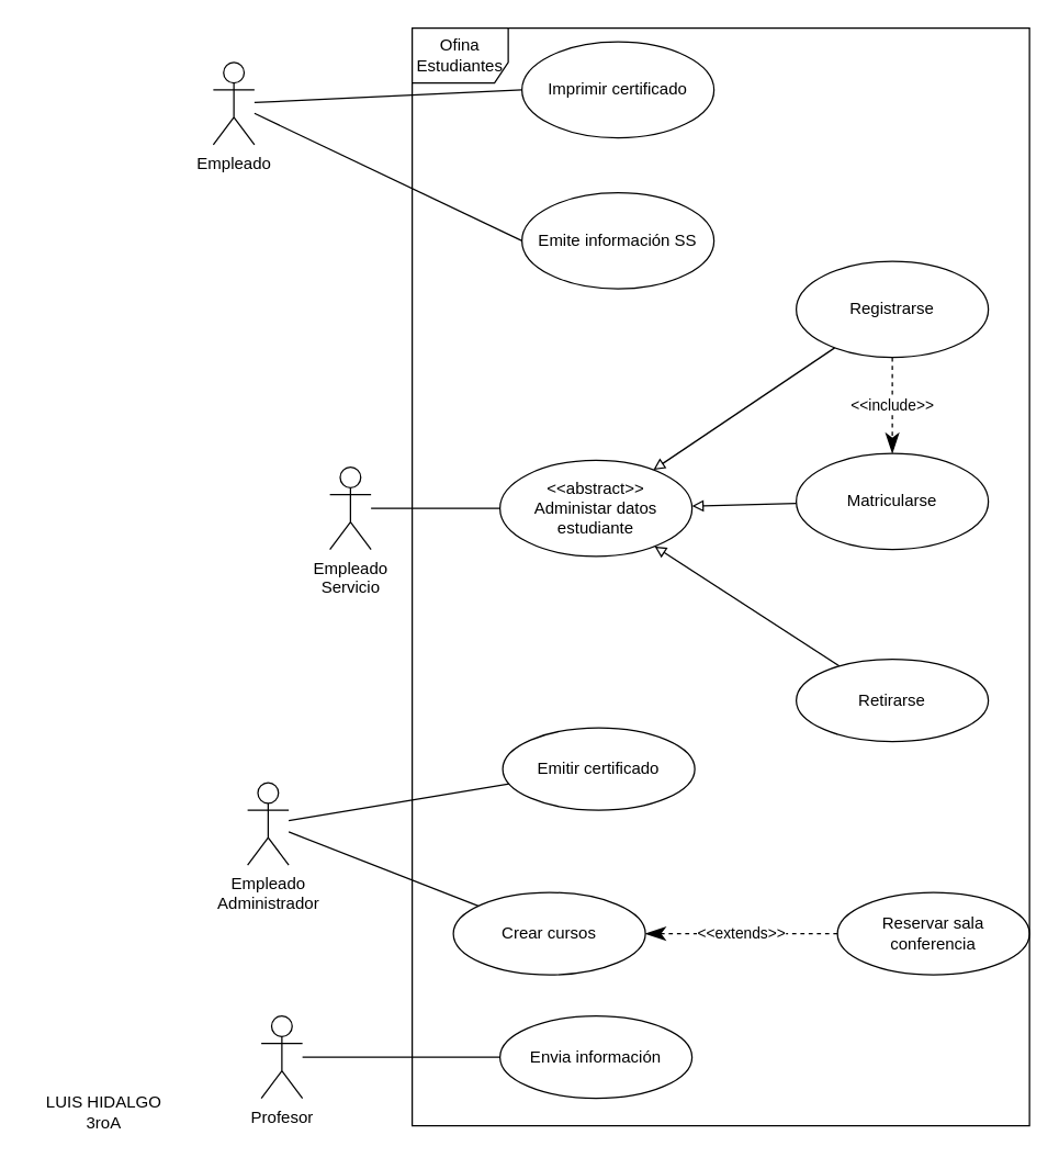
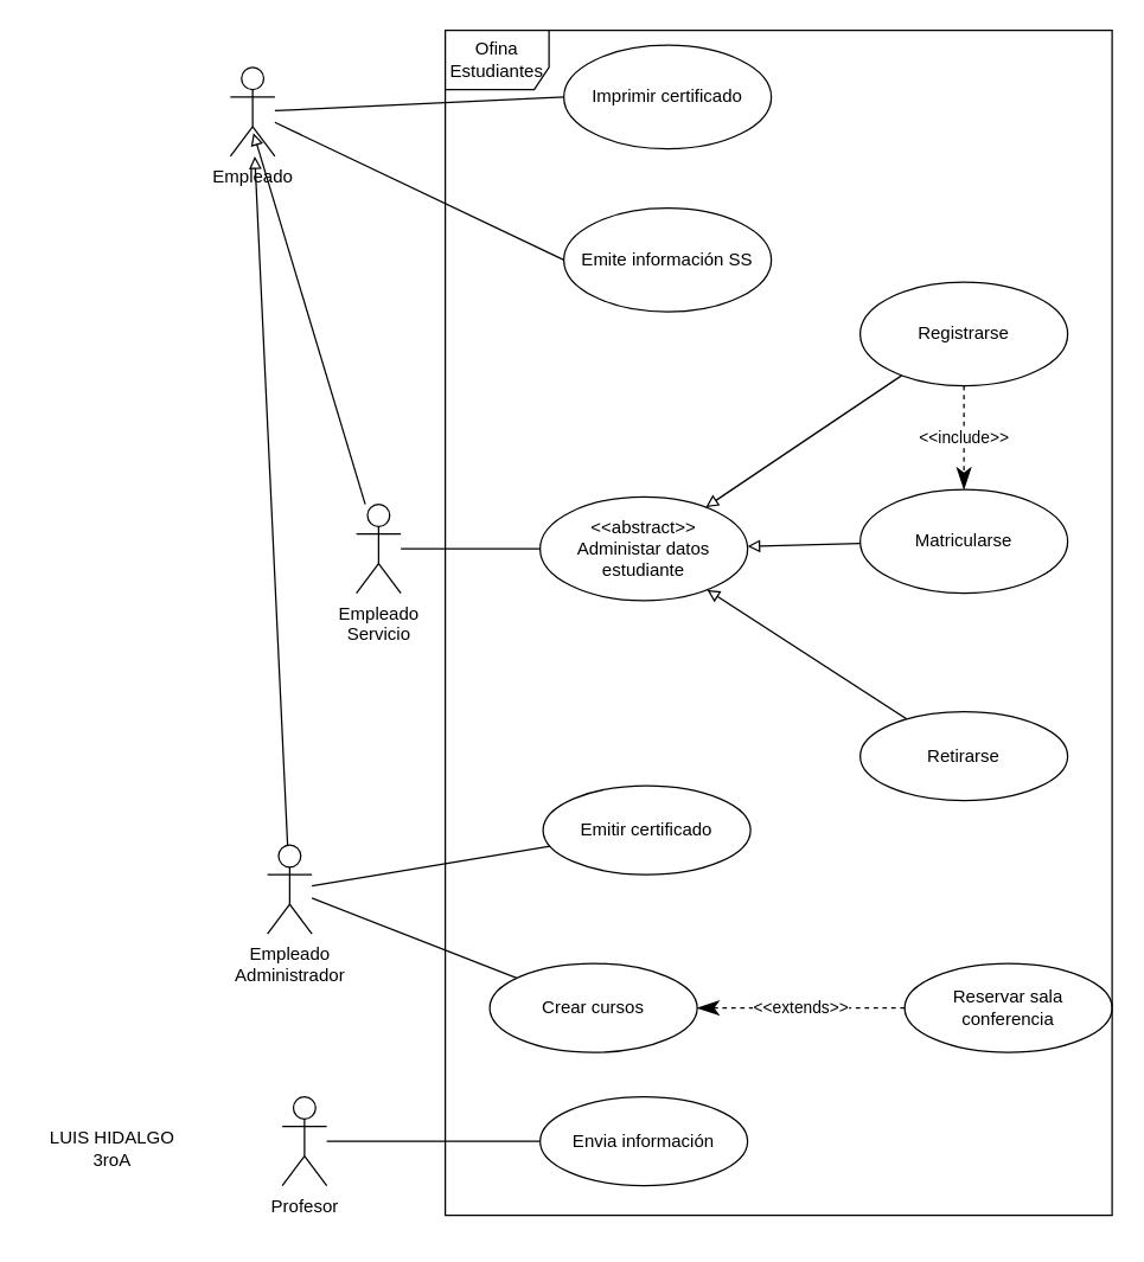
  <mxCell id="0" />
  <mxCell id="1" parent="0" />
+ <mxCell id="2" value="" style="edgeStyle=none;rounded=0;orthogonalLoop=1;jettySize=auto;html=1;endArrow=none;endFill=0;startArrow=block;startFill=0;" edge="1" parent="1" source="5" target="18"><mxGeometry relative="1" as="geometry" /></mxCell>
  <mxCell id="3" style="edgeStyle=none;rounded=0;orthogonalLoop=1;jettySize=auto;html=1;entryX=0;entryY=0.5;entryDx=0;entryDy=0;endArrow=none;endFill=0;" edge="1" parent="1" source="5" target="6"><mxGeometry relative="1" as="geometry" /></mxCell>
  <mxCell id="4" style="edgeStyle=none;rounded=0;orthogonalLoop=1;jettySize=auto;html=1;entryX=0;entryY=0.5;entryDx=0;entryDy=0;endArrow=none;endFill=0;" edge="1" parent="1" source="5" target="7"><mxGeometry relative="1" as="geometry" /></mxCell>
  <mxCell id="5" value="Empleado" style="shape=umlActor;verticalLabelPosition=bottom;verticalAlign=top;html=1;" vertex="1" parent="1"><mxGeometry x="155" y="45" width="30" height="60" as="geometry" /></mxCell>
  <mxCell id="6" value="Imprimir certificado" style="ellipse;whiteSpace=wrap;html=1;" vertex="1" parent="1"><mxGeometry x="380" y="30" width="140" height="70" as="geometry" /></mxCell>
  <mxCell id="7" value="Emite información SS" style="ellipse;whiteSpace=wrap;html=1;" vertex="1" parent="1"><mxGeometry x="380" y="140" width="140" height="70" as="geometry" /></mxCell>
  <mxCell id="8" style="rounded=0;orthogonalLoop=1;jettySize=auto;html=1;endArrow=block;endFill=0;" edge="1" parent="1" source="9" target="10"><mxGeometry relative="1" as="geometry" /></mxCell>
  <mxCell id="9" value="Registrarse" style="ellipse;whiteSpace=wrap;html=1;" vertex="1" parent="1"><mxGeometry x="580" y="190" width="140" height="70" as="geometry" /></mxCell>
  <mxCell id="10" value="&amp;lt;&amp;lt;abstract&amp;gt;&amp;gt;&lt;br&gt;Administar datos estudiante" style="ellipse;whiteSpace=wrap;html=1;" vertex="1" parent="1"><mxGeometry x="364" y="335" width="140" height="70" as="geometry" /></mxCell>
  <mxCell id="11" style="edgeStyle=none;rounded=0;orthogonalLoop=1;jettySize=auto;html=1;endArrow=block;endFill=0;" edge="1" parent="1" source="12" target="10"><mxGeometry relative="1" as="geometry" /></mxCell>
  <mxCell id="12" value="Matricularse" style="ellipse;whiteSpace=wrap;html=1;" vertex="1" parent="1"><mxGeometry x="580" y="330" width="140" height="70" as="geometry" /></mxCell>
  <mxCell id="13" style="edgeStyle=none;rounded=0;orthogonalLoop=1;jettySize=auto;html=1;endArrow=block;endFill=0;" edge="1" parent="1" source="14" target="10"><mxGeometry relative="1" as="geometry" /></mxCell>
  <mxCell id="14" value="Retirarse" style="ellipse;whiteSpace=wrap;html=1;" vertex="1" parent="1"><mxGeometry x="580" y="480" width="140" height="60" as="geometry" /></mxCell>
  <mxCell id="15" value="&amp;lt;&amp;lt;include&amp;gt;&amp;gt;" style="endArrow=classicThin;endSize=12;dashed=1;html=1;rounded=0;endFill=1;" edge="1" parent="1" source="9" target="12"><mxGeometry width="160" relative="1" as="geometry"><mxPoint x="340" y="350" as="sourcePoint" /><mxPoint x="500" y="350" as="targetPoint" /></mxGeometry></mxCell>
  <mxCell id="16" style="edgeStyle=none;rounded=0;orthogonalLoop=1;jettySize=auto;html=1;startArrow=none;startFill=0;endArrow=none;endFill=0;" edge="1" parent="1" source="18" target="23"><mxGeometry relative="1" as="geometry" /></mxCell>
  <mxCell id="17" style="edgeStyle=none;rounded=0;orthogonalLoop=1;jettySize=auto;html=1;startArrow=none;startFill=0;endArrow=none;endFill=0;" edge="1" parent="1" source="18" target="22"><mxGeometry relative="1" as="geometry" /></mxCell>
  <mxCell id="18" value="Empleado &lt;br&gt;Administrador" style="shape=umlActor;verticalLabelPosition=bottom;verticalAlign=top;html=1;" vertex="1" parent="1"><mxGeometry x="180" y="570" width="30" height="60" as="geometry" /></mxCell>
  <mxCell id="19" style="edgeStyle=none;rounded=0;orthogonalLoop=1;jettySize=auto;html=1;endArrow=none;endFill=0;" edge="1" parent="1" source="21" target="10"><mxGeometry relative="1" as="geometry" /></mxCell>
+ <mxCell id="20" style="edgeStyle=none;rounded=0;orthogonalLoop=1;jettySize=auto;html=1;entryX=0.517;entryY=0.738;entryDx=0;entryDy=0;entryPerimeter=0;endArrow=block;endFill=0;" edge="1" parent="1" source="21" target="5"><mxGeometry relative="1" as="geometry" /></mxCell>
  <mxCell id="21" value="Empleado&lt;br&gt;Servicio" style="shape=umlActor;verticalLabelPosition=bottom;verticalAlign=top;html=1;" vertex="1" parent="1"><mxGeometry x="240" y="340" width="30" height="60" as="geometry" /></mxCell>
  <mxCell id="22" value="Emitir certificado" style="ellipse;whiteSpace=wrap;html=1;" vertex="1" parent="1"><mxGeometry x="366" y="530" width="140" height="60" as="geometry" /></mxCell>
  <mxCell id="23" value="Crear cursos" style="ellipse;whiteSpace=wrap;html=1;" vertex="1" parent="1"><mxGeometry x="330" y="650" width="140" height="60" as="geometry" /></mxCell>
  <mxCell id="24" value="Reservar sala conferencia" style="ellipse;whiteSpace=wrap;html=1;" vertex="1" parent="1"><mxGeometry x="610" y="650" width="140" height="60" as="geometry" /></mxCell>
  <mxCell id="25" value="&amp;lt;&amp;lt;extends&amp;gt;&amp;gt;" style="endArrow=classicThin;endSize=12;dashed=1;html=1;rounded=0;endFill=1;" edge="1" parent="1" source="24" target="23"><mxGeometry width="160" relative="1" as="geometry"><mxPoint x="660" y="270" as="sourcePoint" /><mxPoint x="660" y="340" as="targetPoint" /></mxGeometry></mxCell>
  <mxCell id="26" value="Envia información" style="ellipse;whiteSpace=wrap;html=1;" vertex="1" parent="1"><mxGeometry x="364" y="740" width="140" height="60" as="geometry" /></mxCell>
  <mxCell id="27" style="edgeStyle=none;rounded=0;orthogonalLoop=1;jettySize=auto;html=1;startArrow=none;startFill=0;endArrow=none;endFill=0;" edge="1" parent="1" source="28" target="26"><mxGeometry relative="1" as="geometry" /></mxCell>
  <mxCell id="28" value="Profesor" style="shape=umlActor;verticalLabelPosition=bottom;verticalAlign=top;html=1;" vertex="1" parent="1"><mxGeometry x="190" y="740" width="30" height="60" as="geometry" /></mxCell>
  <mxCell id="29" value="Ofina Estudiantes" style="shape=umlFrame;whiteSpace=wrap;html=1;width=70;height=40;" vertex="1" parent="1"><mxGeometry x="300" y="20" width="450" height="800" as="geometry" /></mxCell>
- <mxCell id="30" value="LUIS HIDALGO &lt;br&gt;3roA" style="text;html=1;align=center;verticalAlign=middle;resizable=0;points=[];autosize=1;strokeColor=none;fillColor=none;" vertex="1" parent="1"><mxGeometry x="20" y="790" width="110" height="40" as="geometry" /></mxCell>
+ <mxCell id="30" value="LUIS HIDALGO &lt;br&gt;3roA" style="text;html=1;align=center;verticalAlign=middle;resizable=0;points=[];autosize=1;strokeColor=none;fillColor=none;" vertex="1" parent="1"><mxGeometry x="20" y="755" width="110" height="40" as="geometry" /></mxCell>
